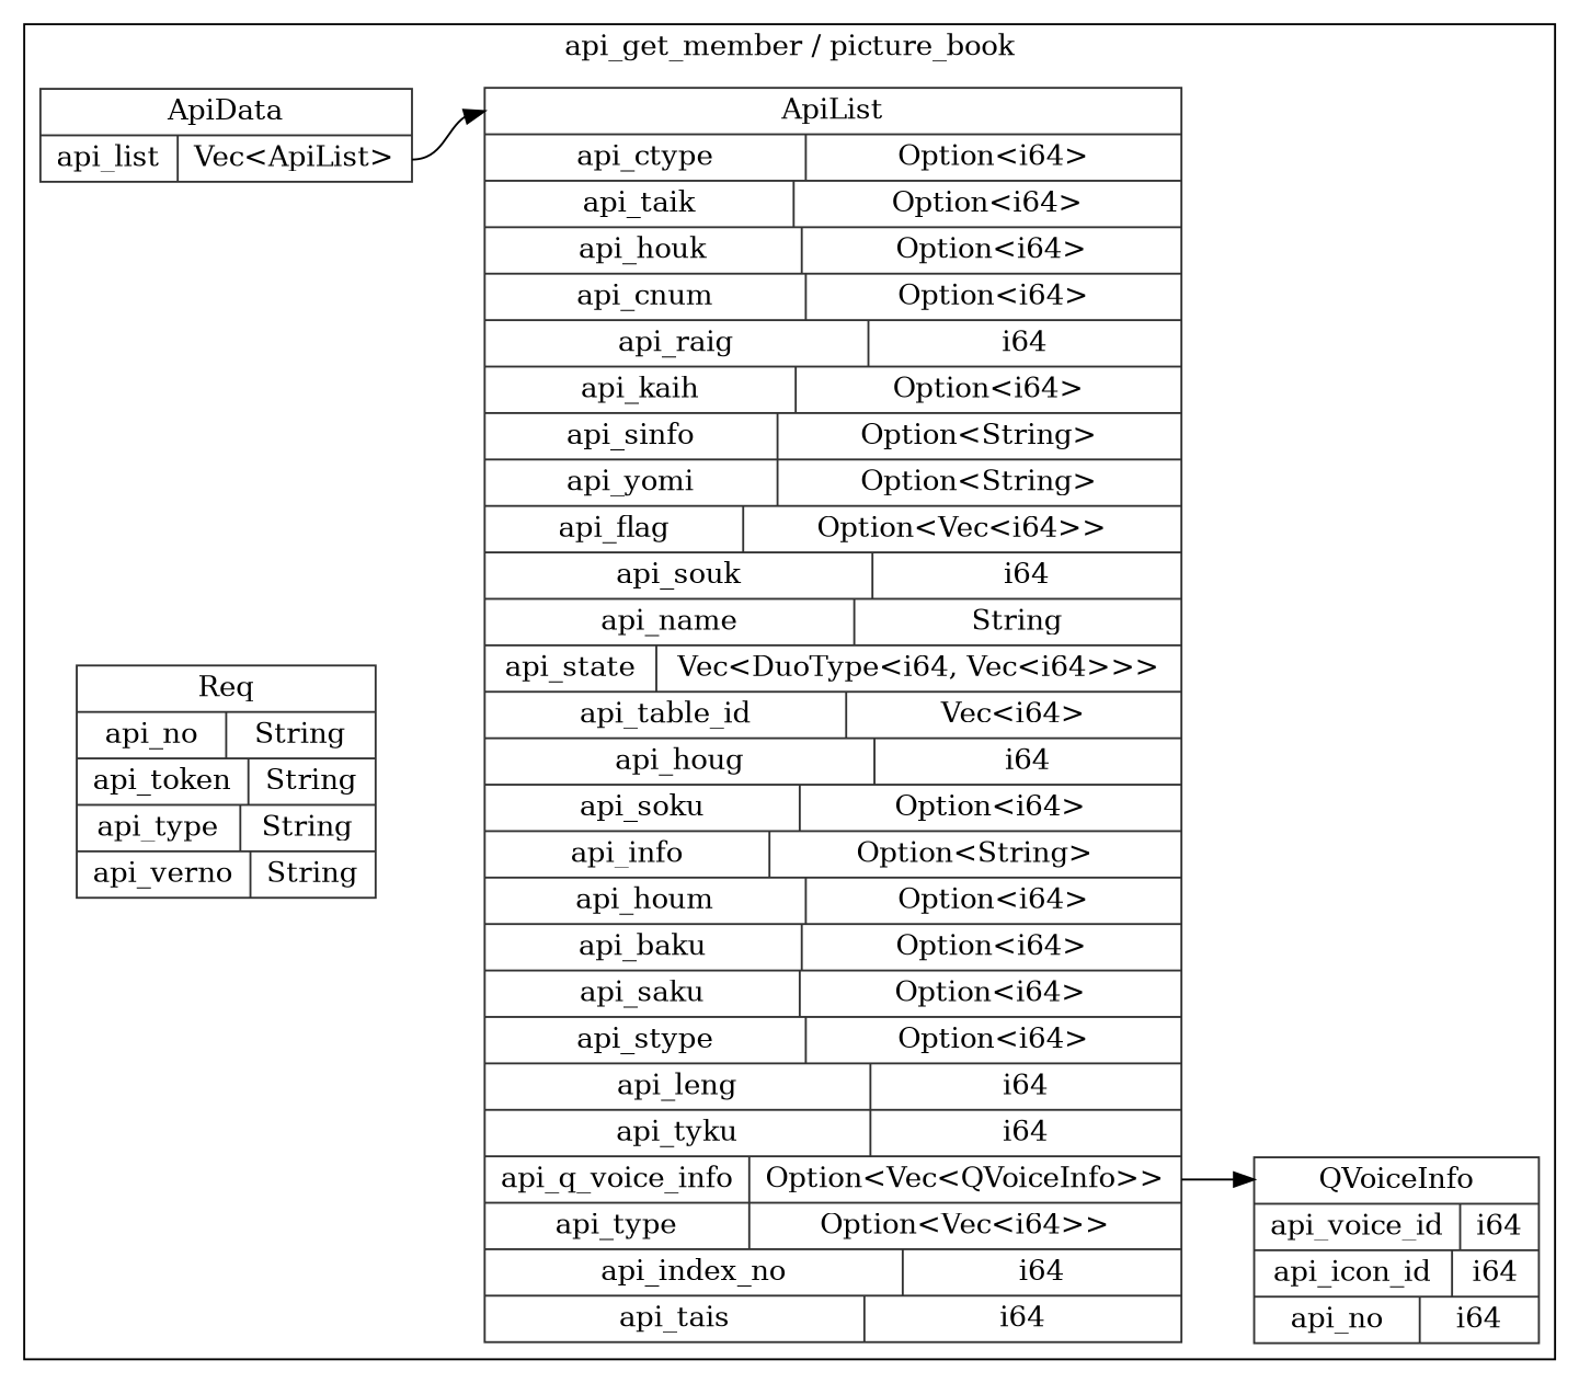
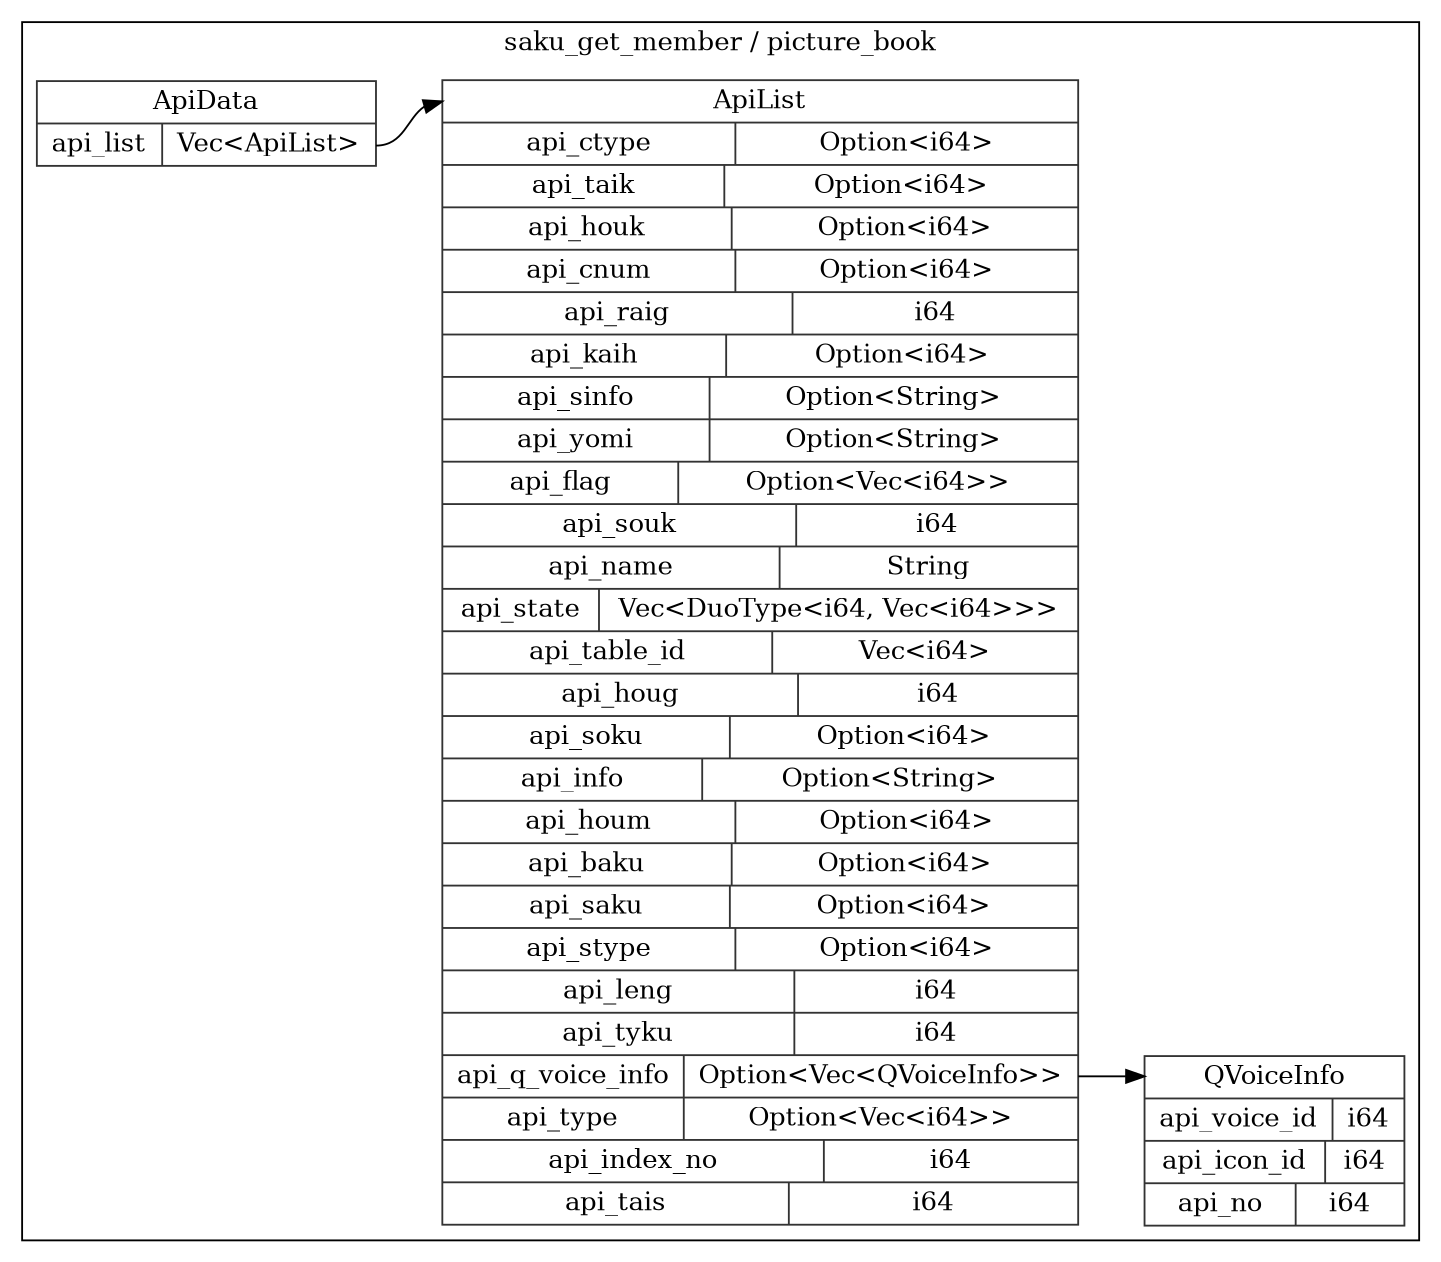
  digraph {
    rankdir=LR
    node [color=gray20 shape=record style=solid]
    n1 [label="<ApiData> ApiData  | { api_list | <api_list> Vec\<ApiList\> }"]
    n2 [label="<ApiList> ApiList  | { api_ctype | <api_ctype> Option\<i64\> } | { api_taik | <api_taik> Option\<i64\> } | { api_houk | <api_houk> Option\<i64\> } | { api_cnum | <api_cnum> Option\<i64\> } | { api_raig | <api_raig> i64 } | { api_kaih | <api_kaih> Option\<i64\> } | { api_sinfo | <api_sinfo> Option\<String\> } | { api_yomi | <api_yomi> Option\<String\> } | { api_flag | <api_flag> Option\<Vec\<i64\>\> } | { api_souk | <api_souk> i64 } | { api_name | <api_name> String } | { api_state | <api_state> Vec\<DuoType\<i64, Vec\<i64\>\>\> } | { api_table_id | <api_table_id> Vec\<i64\> } | { api_houg | <api_houg> i64 } | { api_soku | <api_soku> Option\<i64\> } | { api_info | <api_info> Option\<String\> } | { api_houm | <api_houm> Option\<i64\> } | { api_baku | <api_baku> Option\<i64\> } | { api_saku | <api_saku> Option\<i64\> } | { api_stype | <api_stype> Option\<i64\> } | { api_leng | <api_leng> i64 } | { api_tyku | <api_tyku> i64 } | { api_q_voice_info | <api_q_voice_info> Option\<Vec\<QVoiceInfo\>\> } | { api_type | <api_type> Option\<Vec\<i64\>\> } | { api_index_no | <api_index_no> i64 } | { api_tais | <api_tais> i64 }"]
-   n3 [label="<Req> Req  | { api_no | <api_no> String } | { api_token | <api_token> String } | { api_type | <api_type> String } | { api_verno | <api_verno> String }"]
    n4 [label="<QVoiceInfo> QVoiceInfo  | { api_voice_id | <api_voice_id> i64 } | { api_icon_id | <api_icon_id> i64 } | { api_no | <api_no> i64 }"]
    subgraph cluster_1 {
-     label="api_get_member / picture_book"
+     label="saku_get_member / picture_book"
      n1
      n2
-     n3
      n4
    }
    n1 -> n2 [headport="ApiList:w" tailport="api_list:e"]
    n2 -> n4 [headport="QVoiceInfo:w" tailport="api_q_voice_info:e"]
  }
